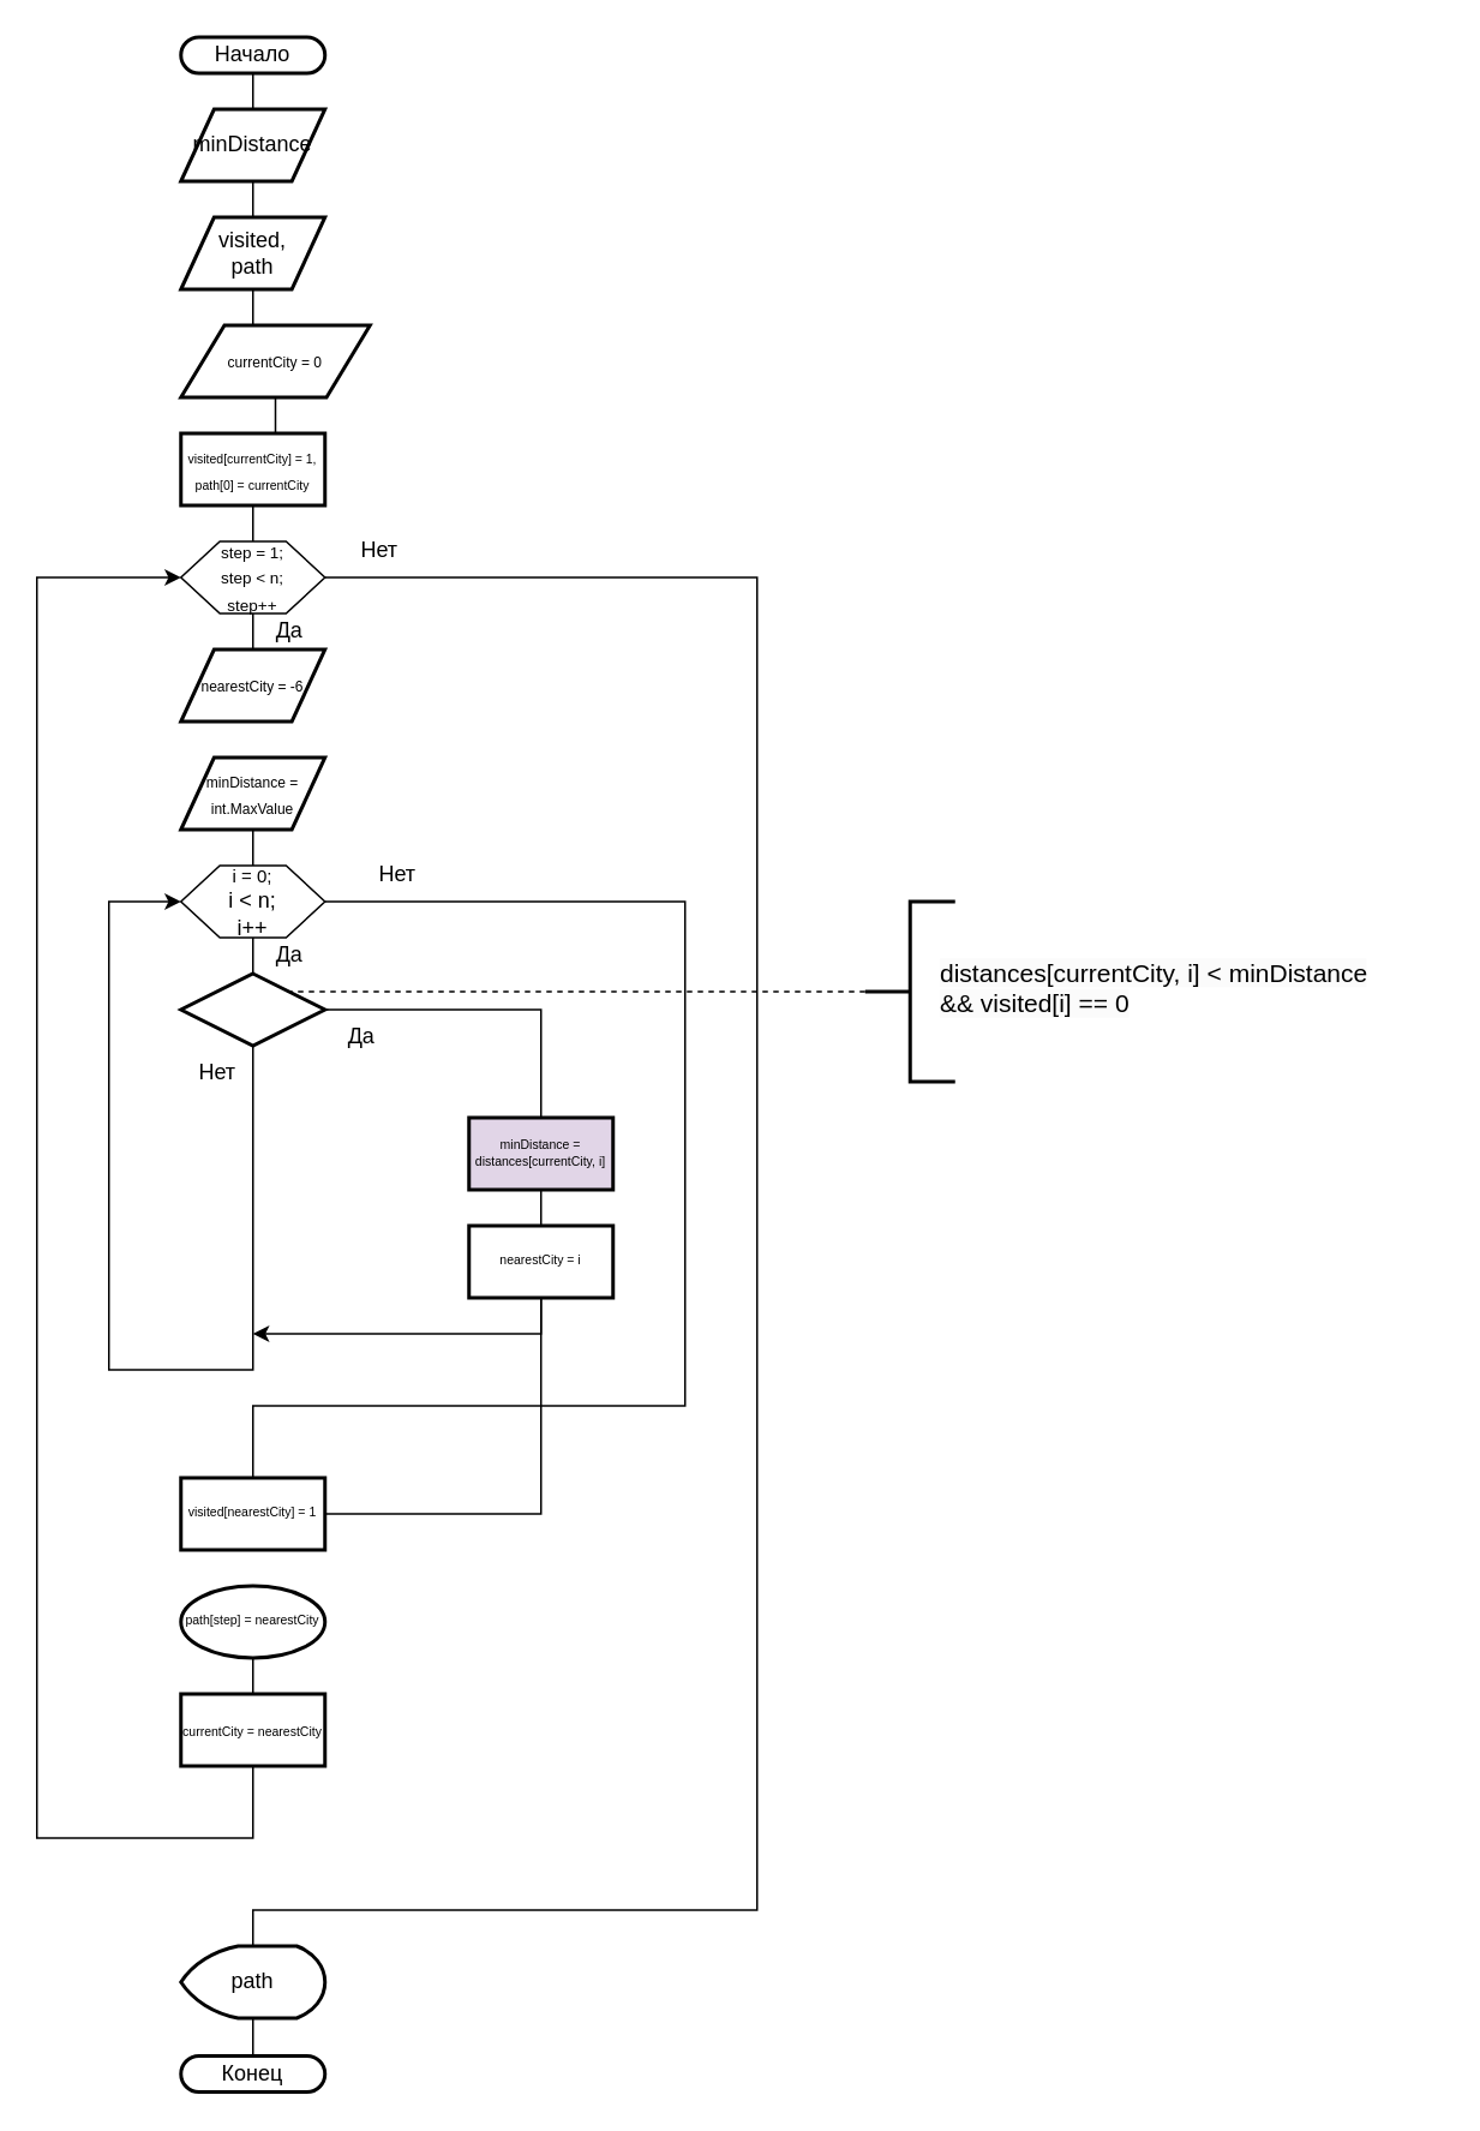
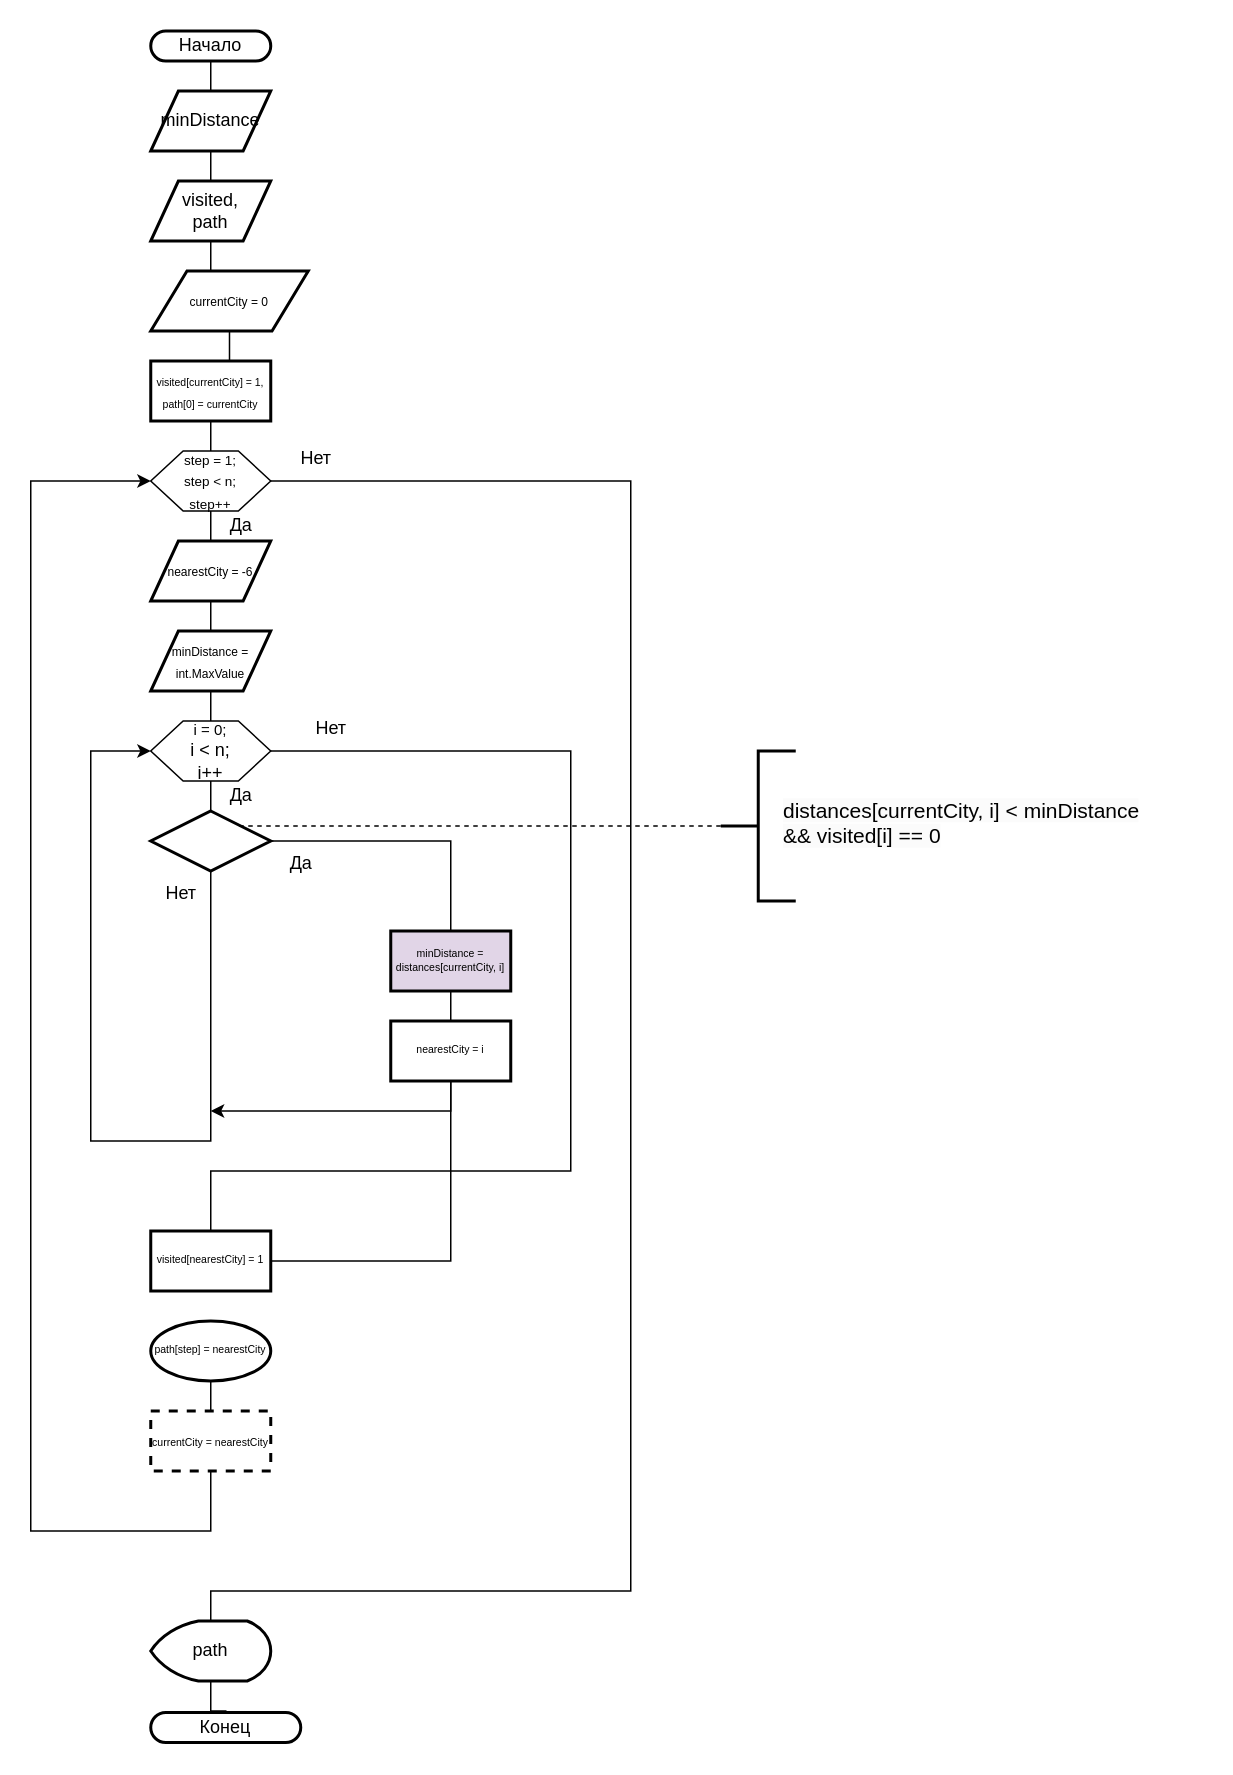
  <mxCell id="0" />
  <mxCell id="1" parent="0" />
  <mxCell id="2" style="edgeStyle=orthogonalEdgeStyle;rounded=0;orthogonalLoop=1;jettySize=auto;html=1;entryX=0.5;entryY=0;entryDx=0;entryDy=0;endArrow=none;endFill=0;" parent="1" source="3" target="5" edge="1"><mxGeometry relative="1" as="geometry" /></mxCell>
  <mxCell id="3" value="Начало" style="rounded=1;whiteSpace=wrap;html=1;absoluteArcSize=1;arcSize=79;strokeWidth=2;" parent="1" vertex="1"><mxGeometry x="100" y="20" width="80" height="20" as="geometry" /></mxCell>
  <mxCell id="4" style="edgeStyle=orthogonalEdgeStyle;rounded=0;orthogonalLoop=1;jettySize=auto;html=1;entryX=0.5;entryY=0;entryDx=0;entryDy=0;endArrow=none;endFill=0;" parent="1" source="5" target="7" edge="1"><mxGeometry relative="1" as="geometry" /></mxCell>
  <mxCell id="5" value="minDistance" style="shape=parallelogram;html=1;strokeWidth=2;perimeter=parallelogramPerimeter;whiteSpace=wrap;rounded=0;arcSize=12;size=0.23;" parent="1" vertex="1"><mxGeometry x="100" y="60" width="80" height="40" as="geometry" /></mxCell>
  <mxCell id="6" style="edgeStyle=orthogonalEdgeStyle;rounded=0;orthogonalLoop=1;jettySize=auto;html=1;entryX=0.5;entryY=0;entryDx=0;entryDy=0;endArrow=none;endFill=0;" parent="1" source="7" target="9" edge="1"><mxGeometry relative="1" as="geometry" /></mxCell>
  <mxCell id="7" value="visited,&lt;br&gt;path" style="shape=parallelogram;html=1;strokeWidth=2;perimeter=parallelogramPerimeter;whiteSpace=wrap;rounded=0;arcSize=12;size=0.23;" parent="1" vertex="1"><mxGeometry x="100" y="120" width="80" height="40" as="geometry" /></mxCell>
  <mxCell id="8" style="edgeStyle=orthogonalEdgeStyle;rounded=0;orthogonalLoop=1;jettySize=auto;html=1;entryX=0.5;entryY=0;entryDx=0;entryDy=0;endArrow=none;endFill=0;" parent="1" source="9" target="11" edge="1"><mxGeometry relative="1" as="geometry" /></mxCell>
  <mxCell id="9" value="&lt;font style=&quot;font-size: 8px;&quot;&gt;currentCity = 0&lt;/font&gt;" style="shape=parallelogram;html=1;strokeWidth=2;perimeter=parallelogramPerimeter;whiteSpace=wrap;rounded=0;arcSize=12;size=0.23;" parent="1" vertex="1"><mxGeometry x="100" y="180" width="105" height="40" as="geometry" /></mxCell>
  <mxCell id="10" style="edgeStyle=orthogonalEdgeStyle;rounded=0;orthogonalLoop=1;jettySize=auto;html=1;entryX=0.5;entryY=0;entryDx=0;entryDy=0;endArrow=none;endFill=0;" parent="1" source="11" target="13" edge="1"><mxGeometry relative="1" as="geometry" /></mxCell>
  <mxCell id="11" value="&lt;font style=&quot;&quot;&gt;&lt;font style=&quot;font-size: 7px;&quot;&gt;visited[currentCity] = 1,&lt;/font&gt;&lt;br&gt;&lt;span style=&quot;font-size: 7px;&quot;&gt;path[0] = currentCity&lt;/span&gt;&lt;br&gt;&lt;/font&gt;" style="rounded=0;whiteSpace=wrap;html=1;absoluteArcSize=1;arcSize=14;strokeWidth=2;" parent="1" vertex="1"><mxGeometry x="100" y="240" width="80" height="40" as="geometry" /></mxCell>
  <mxCell id="12" style="edgeStyle=orthogonalEdgeStyle;rounded=0;orthogonalLoop=1;jettySize=auto;html=1;entryX=0.5;entryY=0;entryDx=0;entryDy=0;endArrow=none;endFill=0;" parent="1" source="13" target="17" edge="1"><mxGeometry relative="1" as="geometry" /></mxCell>
  <mxCell id="13" value="" style="verticalLabelPosition=bottom;verticalAlign=top;html=1;shape=hexagon;perimeter=hexagonPerimeter2;arcSize=6;size=0.27;" parent="1" vertex="1"><mxGeometry x="100" y="300" width="80" height="40" as="geometry" /></mxCell>
  <mxCell id="14" style="edgeStyle=orthogonalEdgeStyle;rounded=0;orthogonalLoop=1;jettySize=auto;html=1;entryX=0.5;entryY=0;entryDx=0;entryDy=0;entryPerimeter=0;endArrow=none;endFill=0;" parent="1" target="42" edge="1"><mxGeometry relative="1" as="geometry"><mxPoint x="140" y="1100" as="targetPoint" /><mxPoint x="180" y="320" as="sourcePoint" /><Array as="points"><mxPoint x="420" y="320" /><mxPoint x="420" y="1060" /><mxPoint x="140" y="1060" /></Array></mxGeometry></mxCell>
  <mxCell id="15" value="&lt;font style=&quot;font-size: 9px;&quot;&gt;step = 1;&lt;br&gt;step &amp;lt; n;&lt;br&gt;step++&lt;/font&gt;" style="text;html=1;align=center;verticalAlign=middle;whiteSpace=wrap;rounded=0;" parent="1" vertex="1"><mxGeometry x="110" y="305" width="60" height="30" as="geometry" /></mxCell>
+ <mxCell id="16" style="edgeStyle=orthogonalEdgeStyle;rounded=0;orthogonalLoop=1;jettySize=auto;html=1;entryX=0.5;entryY=0;entryDx=0;entryDy=0;endArrow=none;endFill=0;" parent="1" source="17" target="19" edge="1"><mxGeometry relative="1" as="geometry" /></mxCell>
  <mxCell id="17" value="&lt;font style=&quot;font-size: 8px;&quot;&gt;nearestCity = -6&lt;/font&gt;" style="shape=parallelogram;html=1;strokeWidth=2;perimeter=parallelogramPerimeter;whiteSpace=wrap;rounded=0;arcSize=12;size=0.23;" parent="1" vertex="1"><mxGeometry x="100" y="360" width="80" height="40" as="geometry" /></mxCell>
  <mxCell id="18" style="edgeStyle=orthogonalEdgeStyle;rounded=0;orthogonalLoop=1;jettySize=auto;html=1;entryX=0.5;entryY=0;entryDx=0;entryDy=0;endArrow=none;endFill=0;" parent="1" source="19" target="20" edge="1"><mxGeometry relative="1" as="geometry" /></mxCell>
  <mxCell id="19" value="&lt;font style=&quot;font-size: 8px;&quot;&gt;minDistance = int.MaxValue&lt;/font&gt;" style="shape=parallelogram;html=1;strokeWidth=2;perimeter=parallelogramPerimeter;whiteSpace=wrap;rounded=0;arcSize=12;size=0.23;" parent="1" vertex="1"><mxGeometry x="100" y="420" width="80" height="40" as="geometry" /></mxCell>
  <mxCell id="20" value="" style="verticalLabelPosition=bottom;verticalAlign=top;html=1;shape=hexagon;perimeter=hexagonPerimeter2;arcSize=6;size=0.27;" parent="1" vertex="1"><mxGeometry x="100" y="480" width="80" height="40" as="geometry" /></mxCell>
  <mxCell id="21" style="edgeStyle=orthogonalEdgeStyle;rounded=0;orthogonalLoop=1;jettySize=auto;html=1;endArrow=none;endFill=0;" parent="1" edge="1"><mxGeometry relative="1" as="geometry"><mxPoint x="140" y="820" as="targetPoint" /><mxPoint x="180" y="500" as="sourcePoint" /><Array as="points"><mxPoint x="380" y="500" /><mxPoint x="380" y="780" /><mxPoint x="140" y="780" /></Array></mxGeometry></mxCell>
  <mxCell id="22" value="&lt;font size=&quot;1&quot;&gt;i = 0;&lt;br&gt;&lt;/font&gt;i &amp;lt; n;&lt;br&gt;i++" style="text;html=1;align=center;verticalAlign=middle;whiteSpace=wrap;rounded=0;" parent="1" vertex="1"><mxGeometry x="110" y="485" width="60" height="30" as="geometry" /></mxCell>
  <mxCell id="23" style="edgeStyle=orthogonalEdgeStyle;rounded=0;orthogonalLoop=1;jettySize=auto;html=1;entryX=0.5;entryY=0;entryDx=0;entryDy=0;endArrow=none;endFill=0;" parent="1" source="25" target="27" edge="1"><mxGeometry relative="1" as="geometry"><mxPoint x="220" y="580" as="targetPoint" /><Array as="points"><mxPoint x="300" y="560" /></Array></mxGeometry></mxCell>
  <mxCell id="24" style="edgeStyle=orthogonalEdgeStyle;rounded=0;orthogonalLoop=1;jettySize=auto;html=1;entryX=0;entryY=0.5;entryDx=0;entryDy=0;" parent="1" source="25" target="20" edge="1"><mxGeometry relative="1" as="geometry"><mxPoint x="60" y="500" as="targetPoint" /><Array as="points"><mxPoint x="140" y="760" /><mxPoint x="60" y="760" /><mxPoint x="60" y="500" /></Array></mxGeometry></mxCell>
  <mxCell id="25" value="" style="strokeWidth=2;html=1;shape=mxgraph.flowchart.decision;whiteSpace=wrap;" parent="1" vertex="1"><mxGeometry x="100" y="540" width="80" height="40" as="geometry" /></mxCell>
  <mxCell id="26" style="edgeStyle=orthogonalEdgeStyle;rounded=0;orthogonalLoop=1;jettySize=auto;html=1;entryX=0.5;entryY=0;entryDx=0;entryDy=0;endArrow=none;endFill=0;" parent="1" source="27" target="29" edge="1"><mxGeometry relative="1" as="geometry" /></mxCell>
  <mxCell id="27" value="&lt;font style=&quot;font-size: 7px;&quot;&gt;&lt;div&gt;minDistance = distances[currentCity, i]&lt;/div&gt;&lt;/font&gt;" style="rounded=0;whiteSpace=wrap;html=1;absoluteArcSize=1;arcSize=14;strokeWidth=2;fillColor=#e1d5e7;" parent="1" vertex="1"><mxGeometry x="260" y="620" width="80" height="40" as="geometry" /></mxCell>
  <mxCell id="28" style="edgeStyle=orthogonalEdgeStyle;rounded=0;orthogonalLoop=1;jettySize=auto;html=1;" parent="1" source="29" edge="1"><mxGeometry relative="1" as="geometry"><mxPoint x="140" y="740" as="targetPoint" /><Array as="points"><mxPoint x="300" y="740" /></Array></mxGeometry></mxCell>
  <mxCell id="29" value="&lt;font style=&quot;font-size: 7px;&quot;&gt;&lt;div&gt;nearestCity = i&lt;/div&gt;&lt;/font&gt;" style="rounded=0;whiteSpace=wrap;html=1;absoluteArcSize=1;arcSize=14;strokeWidth=2;" parent="1" vertex="1"><mxGeometry x="260" y="680" width="80" height="40" as="geometry" /></mxCell>
  <mxCell id="30" style="edgeStyle=orthogonalEdgeStyle;rounded=0;orthogonalLoop=1;jettySize=auto;html=1;entryX=0.5;entryY=0;entryDx=0;entryDy=0;entryPerimeter=0;endArrow=none;endFill=0;" parent="1" source="20" target="25" edge="1"><mxGeometry relative="1" as="geometry" /></mxCell>
  <mxCell id="31" value="Да" style="text;html=1;align=center;verticalAlign=middle;resizable=0;points=[];autosize=1;strokeColor=none;fillColor=none;" parent="1" vertex="1"><mxGeometry x="180" y="560" width="40" height="30" as="geometry" /></mxCell>
  <mxCell id="32" value="Да" style="text;html=1;align=center;verticalAlign=middle;resizable=0;points=[];autosize=1;strokeColor=none;fillColor=none;" parent="1" vertex="1"><mxGeometry x="140" y="515" width="40" height="30" as="geometry" /></mxCell>
  <mxCell id="33" value="Нет" style="text;html=1;align=center;verticalAlign=middle;resizable=0;points=[];autosize=1;strokeColor=none;fillColor=none;" parent="1" vertex="1"><mxGeometry x="200" y="470" width="40" height="30" as="geometry" /></mxCell>
  <mxCell id="34" style="edgeStyle=orthogonalEdgeStyle;rounded=0;orthogonalLoop=1;jettySize=auto;html=1;endArrow=none;endFill=0;" parent="1" source="35" target="29" edge="1"><mxGeometry relative="1" as="geometry"><mxPoint x="140" y="880" as="targetPoint" /></mxGeometry></mxCell>
  <mxCell id="35" value="&lt;font style=&quot;font-size: 7px;&quot;&gt;&lt;div&gt;visited[nearestCity] = 1&lt;/div&gt;&lt;/font&gt;" style="rounded=0;whiteSpace=wrap;html=1;absoluteArcSize=1;arcSize=14;strokeWidth=2;" parent="1" vertex="1"><mxGeometry x="100" y="820" width="80" height="40" as="geometry" /></mxCell>
  <mxCell id="36" style="edgeStyle=orthogonalEdgeStyle;rounded=0;orthogonalLoop=1;jettySize=auto;html=1;exitX=0.5;exitY=1;exitDx=0;exitDy=0;entryX=0.5;entryY=0;entryDx=0;entryDy=0;endArrow=none;endFill=0;" parent="1" source="37" target="39" edge="1"><mxGeometry relative="1" as="geometry" /></mxCell>
  <mxCell id="37" value="&lt;font style=&quot;font-size: 7px;&quot;&gt;&lt;div&gt;path[step] = nearestCity&lt;/div&gt;&lt;/font&gt;" style="ellipse;whiteSpace=wrap;html=1;absoluteArcSize=1;arcSize=14;strokeWidth=2;" parent="1" vertex="1"><mxGeometry x="100" y="880" width="80" height="40" as="geometry" /></mxCell>
  <mxCell id="38" style="edgeStyle=orthogonalEdgeStyle;rounded=0;orthogonalLoop=1;jettySize=auto;html=1;entryX=0;entryY=0.5;entryDx=0;entryDy=0;" parent="1" source="39" target="13" edge="1"><mxGeometry relative="1" as="geometry"><mxPoint x="20" y="320" as="targetPoint" /><Array as="points"><mxPoint x="140" y="1020" /><mxPoint x="20" y="1020" /><mxPoint x="20" y="320" /></Array></mxGeometry></mxCell>
- <mxCell id="39" value="&lt;font style=&quot;font-size: 7px;&quot;&gt;currentCity = nearestCity&lt;br&gt;&lt;/font&gt;" style="rounded=0;whiteSpace=wrap;html=1;absoluteArcSize=1;arcSize=14;strokeWidth=2;" parent="1" vertex="1"><mxGeometry x="100" y="940" width="80" height="40" as="geometry" /></mxCell>
+ <mxCell id="39" value="&lt;font style=&quot;font-size: 7px;&quot;&gt;currentCity = nearestCity&lt;br&gt;&lt;/font&gt;" style="rounded=0;whiteSpace=wrap;html=1;absoluteArcSize=1;arcSize=14;strokeWidth=2;dashed=1;" parent="1" vertex="1"><mxGeometry x="100" y="940" width="80" height="40" as="geometry" /></mxCell>
  <mxCell id="40" value="Да" style="text;html=1;align=center;verticalAlign=middle;resizable=0;points=[];autosize=1;strokeColor=none;fillColor=none;" parent="1" vertex="1"><mxGeometry x="140" y="335" width="40" height="30" as="geometry" /></mxCell>
  <mxCell id="41" style="edgeStyle=orthogonalEdgeStyle;rounded=0;orthogonalLoop=1;jettySize=auto;html=1;entryX=0.5;entryY=0;entryDx=0;entryDy=0;endArrow=none;endFill=0;" parent="1" source="42" target="43" edge="1"><mxGeometry relative="1" as="geometry" /></mxCell>
  <mxCell id="42" value="path" style="strokeWidth=2;html=1;shape=mxgraph.flowchart.display;whiteSpace=wrap;" parent="1" vertex="1"><mxGeometry x="100" y="1080" width="80" height="40" as="geometry" /></mxCell>
- <mxCell id="43" value="Конец" style="rounded=1;whiteSpace=wrap;html=1;absoluteArcSize=1;arcSize=80;strokeWidth=2;" parent="1" vertex="1"><mxGeometry x="100" y="1141" width="80" height="20" as="geometry" /></mxCell>
+ <mxCell id="43" value="Конец" style="rounded=1;whiteSpace=wrap;html=1;absoluteArcSize=1;arcSize=80;strokeWidth=2;" parent="1" vertex="1"><mxGeometry x="100" y="1141" width="100" height="20" as="geometry" /></mxCell>
  <mxCell id="44" value="Нет" style="text;html=1;align=center;verticalAlign=middle;resizable=0;points=[];autosize=1;strokeColor=none;fillColor=none;" parent="1" vertex="1"><mxGeometry x="190" y="290" width="40" height="30" as="geometry" /></mxCell>
  <mxCell id="45" value="" style="strokeWidth=2;html=1;shape=mxgraph.flowchart.annotation_2;align=left;labelPosition=right;pointerEvents=1;" vertex="1" parent="1"><mxGeometry x="480" y="500" width="50" height="100" as="geometry" /></mxCell>
  <mxCell id="46" value="&lt;span style=&quot;color: rgb(0, 0, 0); font-family: Helvetica; font-style: normal; font-variant-ligatures: normal; font-variant-caps: normal; font-weight: 400; letter-spacing: normal; orphans: 2; text-align: center; text-indent: 0px; text-transform: none; widows: 2; word-spacing: 0px; -webkit-text-stroke-width: 0px; background-color: rgb(251, 251, 251); text-decoration-thickness: initial; text-decoration-style: initial; text-decoration-color: initial; float: none; display: inline !important; font-size: 14px;&quot;&gt;&lt;font style=&quot;font-size: 14px;&quot;&gt;distances[currentCity, i]&amp;nbsp;&lt;/font&gt;&lt;/span&gt;&lt;span style=&quot;color: rgb(0, 0, 0); font-family: Helvetica; font-style: normal; font-variant-ligatures: normal; font-variant-caps: normal; font-weight: 400; letter-spacing: normal; orphans: 2; text-align: center; text-indent: 0px; text-transform: none; widows: 2; word-spacing: 0px; -webkit-text-stroke-width: 0px; background-color: rgb(251, 251, 251); text-decoration-thickness: initial; text-decoration-style: initial; text-decoration-color: initial; float: none; display: inline !important; font-size: 14px;&quot;&gt;&lt;font style=&quot;font-size: 14px;&quot;&gt;&amp;lt; minDistance&lt;br&gt;&amp;amp;&amp;amp;&amp;nbsp;visited[i] == 0&lt;/font&gt;&lt;br&gt;&lt;/span&gt;" style="text;whiteSpace=wrap;html=1;" vertex="1" parent="1"><mxGeometry x="520" y="525" width="280" height="50" as="geometry" /></mxCell>
  <mxCell id="47" style="edgeStyle=orthogonalEdgeStyle;rounded=0;orthogonalLoop=1;jettySize=auto;html=1;entryX=0.72;entryY=0.25;entryDx=0;entryDy=0;entryPerimeter=0;dashed=1;endArrow=none;endFill=0;" edge="1" parent="1" source="45" target="25"><mxGeometry relative="1" as="geometry" /></mxCell>
  <mxCell id="48" value="Нет" style="text;html=1;align=center;verticalAlign=middle;resizable=0;points=[];autosize=1;strokeColor=none;fillColor=none;" vertex="1" parent="1"><mxGeometry x="100" y="580" width="40" height="30" as="geometry" /></mxCell>
